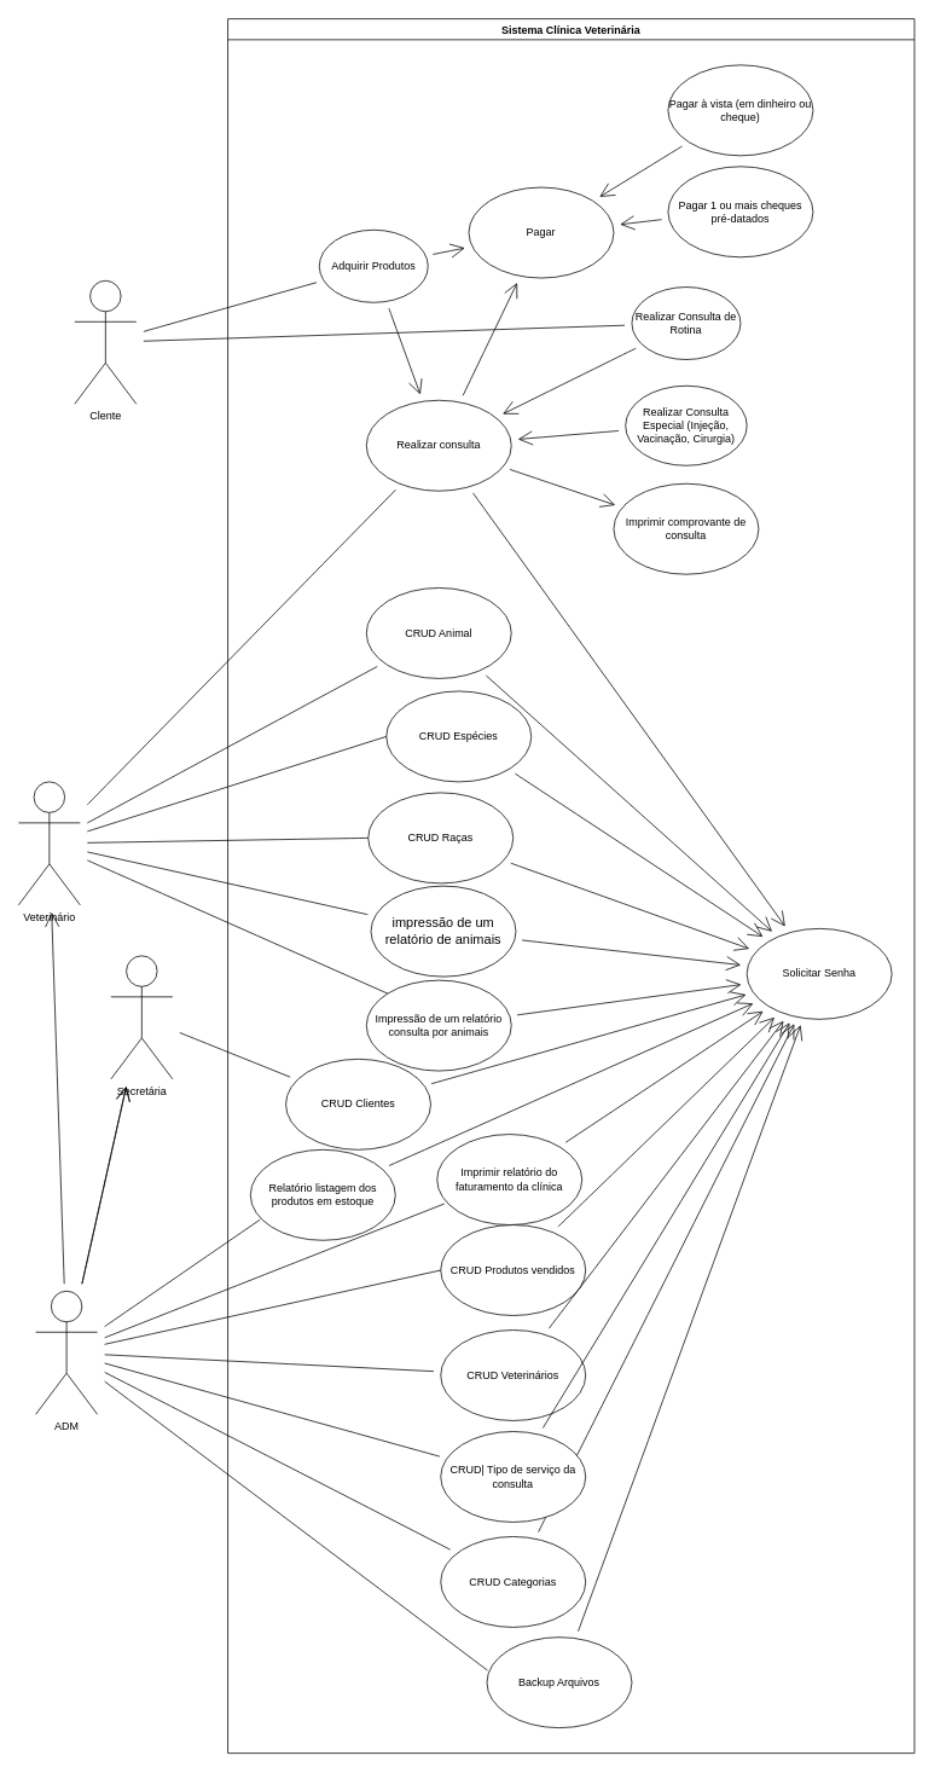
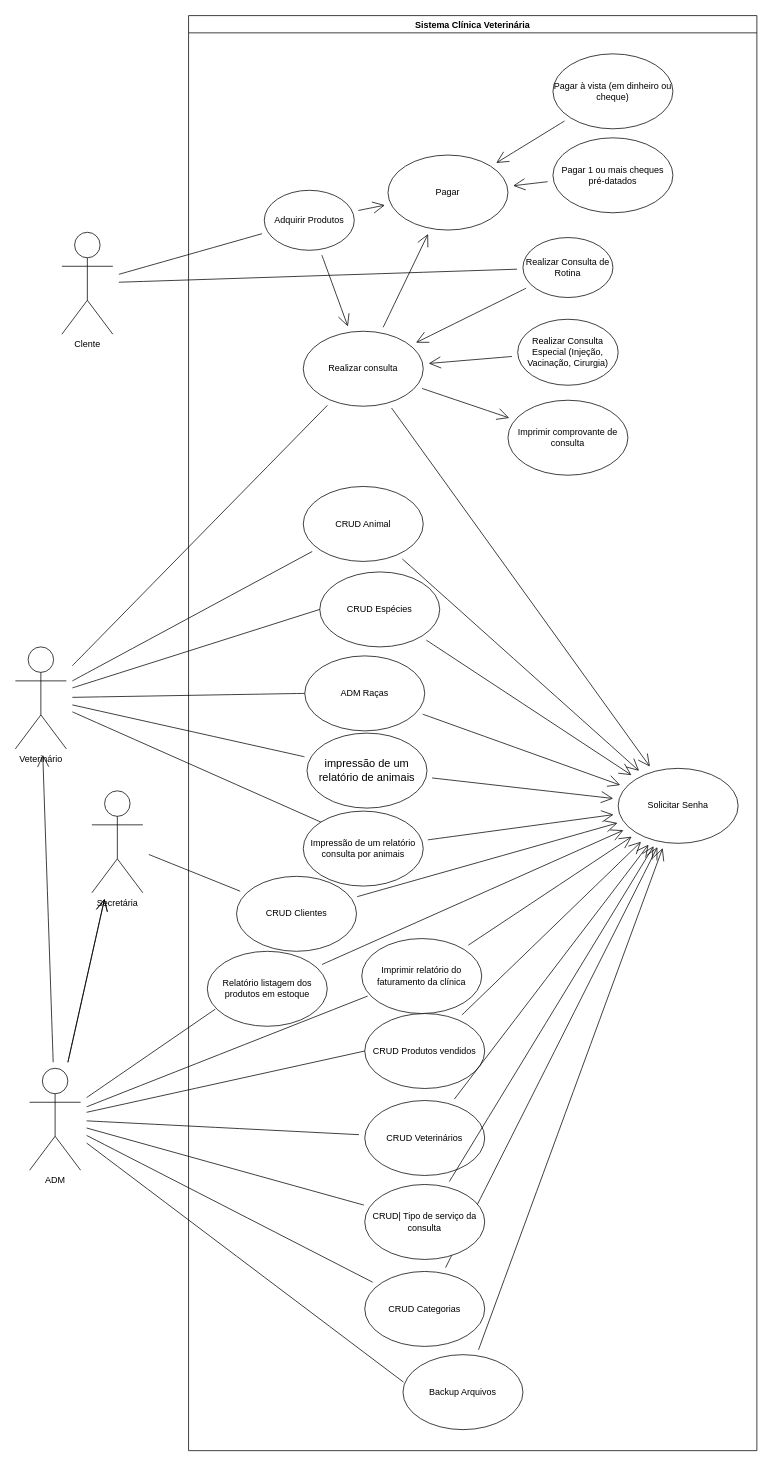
  <mxCell id="0" />
  <mxCell id="1" parent="0" />
  <mxCell id="2" value="Sistema Clínica Veterinária" style="swimlane;hachureGap=4;" vertex="1" parent="1"><mxGeometry x="251" y="20" width="758" height="1914" as="geometry" /></mxCell>
  <mxCell id="3" value="Backup Arquivos" style="ellipse;whiteSpace=wrap;html=1;hachureGap=4;" parent="2" vertex="1"><mxGeometry x="286" y="1786" width="160" height="100" as="geometry" /></mxCell>
  <mxCell id="4" value="CRUD Clientes" style="ellipse;whiteSpace=wrap;html=1;hachureGap=4;" parent="2" vertex="1"><mxGeometry x="64" y="1148" width="160" height="100" as="geometry" /></mxCell>
  <mxCell id="5" style="edgeStyle=none;curved=1;rounded=0;orthogonalLoop=1;jettySize=auto;html=1;endArrow=open;startSize=14;endSize=14;sourcePerimeterSpacing=8;targetPerimeterSpacing=8;" parent="1" source="8" target="48" edge="1"><mxGeometry relative="1" as="geometry" /></mxCell>
  <mxCell id="6" style="edgeStyle=none;curved=1;rounded=0;orthogonalLoop=1;jettySize=auto;html=1;endArrow=open;startSize=14;endSize=14;sourcePerimeterSpacing=8;targetPerimeterSpacing=8;" parent="1" source="8" target="55" edge="1"><mxGeometry relative="1" as="geometry" /></mxCell>
  <mxCell id="7" style="edgeStyle=none;curved=1;rounded=0;orthogonalLoop=1;jettySize=auto;html=1;endArrow=open;startSize=14;endSize=14;sourcePerimeterSpacing=8;targetPerimeterSpacing=8;" parent="1" source="8" target="64" edge="1"><mxGeometry relative="1" as="geometry" /></mxCell>
  <mxCell id="8" value="Realizar consulta" style="ellipse;whiteSpace=wrap;html=1;hachureGap=4;" parent="1" vertex="1"><mxGeometry x="404" y="441" width="160" height="100" as="geometry" /></mxCell>
  <mxCell id="9" value="Clente" style="shape=umlActor;verticalLabelPosition=bottom;verticalAlign=top;html=1;outlineConnect=0;hachureGap=4;aspect=fixed;" parent="1" vertex="1"><mxGeometry x="82" y="309" width="68" height="136" as="geometry" /></mxCell>
  <mxCell id="10" value="" style="endArrow=none;html=1;rounded=0;startSize=14;endSize=14;sourcePerimeterSpacing=8;targetPerimeterSpacing=8;curved=1;" parent="1" source="9" target="12" edge="1"><mxGeometry width="50" height="50" relative="1" as="geometry"><mxPoint x="162" y="610" as="sourcePoint" /><mxPoint x="212" y="560" as="targetPoint" /></mxGeometry></mxCell>
  <mxCell id="11" style="edgeStyle=none;curved=1;rounded=0;orthogonalLoop=1;jettySize=auto;html=1;endArrow=open;startSize=14;endSize=14;sourcePerimeterSpacing=8;targetPerimeterSpacing=8;" parent="1" source="12" target="8" edge="1"><mxGeometry relative="1" as="geometry" /></mxCell>
  <mxCell id="12" value="Realizar Consulta de Rotina" style="ellipse;whiteSpace=wrap;html=1;hachureGap=4;" parent="1" vertex="1"><mxGeometry x="697" y="316" width="120" height="80" as="geometry" /></mxCell>
  <mxCell id="13" style="edgeStyle=none;curved=1;rounded=0;orthogonalLoop=1;jettySize=auto;html=1;endArrow=open;startSize=14;endSize=14;sourcePerimeterSpacing=8;targetPerimeterSpacing=8;" edge="1" parent="1" source="14" target="8"><mxGeometry relative="1" as="geometry" /></mxCell>
  <mxCell id="14" value="Realizar Consulta Especial (Injeção, Vacinação, Cirurgia)" style="ellipse;whiteSpace=wrap;html=1;hachureGap=4;" parent="1" vertex="1"><mxGeometry x="690" y="425" width="134" height="88" as="geometry" /></mxCell>
  <mxCell id="15" value="Veterinário" style="shape=umlActor;verticalLabelPosition=bottom;verticalAlign=top;html=1;outlineConnect=0;hachureGap=4;aspect=fixed;" parent="1" vertex="1"><mxGeometry x="20" y="862" width="68" height="136" as="geometry" /></mxCell>
  <mxCell id="16" style="edgeStyle=none;curved=1;rounded=0;orthogonalLoop=1;jettySize=auto;html=1;endArrow=open;startSize=14;endSize=14;sourcePerimeterSpacing=8;targetPerimeterSpacing=8;" parent="1" source="18" target="48" edge="1"><mxGeometry relative="1" as="geometry" /></mxCell>
  <mxCell id="17" style="edgeStyle=none;curved=1;rounded=0;orthogonalLoop=1;jettySize=auto;html=1;endArrow=open;startSize=14;endSize=14;sourcePerimeterSpacing=8;targetPerimeterSpacing=8;" edge="1" parent="1" source="18" target="8"><mxGeometry relative="1" as="geometry" /></mxCell>
  <mxCell id="18" value="Adquirir Produtos" style="ellipse;whiteSpace=wrap;html=1;hachureGap=4;" parent="1" vertex="1"><mxGeometry x="352" y="253" width="120" height="80" as="geometry" /></mxCell>
  <mxCell id="19" value="" style="endArrow=none;html=1;rounded=0;startSize=14;endSize=14;sourcePerimeterSpacing=8;targetPerimeterSpacing=8;curved=1;" parent="1" source="9" target="18" edge="1"><mxGeometry width="50" height="50" relative="1" as="geometry"><mxPoint x="363" y="449" as="sourcePoint" /><mxPoint x="397" y="560" as="targetPoint" /></mxGeometry></mxCell>
  <mxCell id="20" style="edgeStyle=none;curved=1;rounded=0;orthogonalLoop=1;jettySize=auto;html=1;endArrow=open;startSize=14;endSize=14;sourcePerimeterSpacing=8;targetPerimeterSpacing=8;" parent="1" source="21" target="64" edge="1"><mxGeometry relative="1" as="geometry" /></mxCell>
  <mxCell id="21" value="CRUD Animal" style="ellipse;whiteSpace=wrap;html=1;hachureGap=4;" parent="1" vertex="1"><mxGeometry x="404" y="648" width="160" height="100" as="geometry" /></mxCell>
  <mxCell id="22" value="" style="endArrow=none;html=1;rounded=0;startSize=14;endSize=14;sourcePerimeterSpacing=8;targetPerimeterSpacing=8;curved=1;" parent="1" source="15" target="21" edge="1"><mxGeometry width="50" height="50" relative="1" as="geometry"><mxPoint x="359" y="682" as="sourcePoint" /><mxPoint x="403" y="364" as="targetPoint" /></mxGeometry></mxCell>
  <mxCell id="23" value="Secretária&lt;br&gt;" style="shape=umlActor;verticalLabelPosition=bottom;verticalAlign=top;html=1;outlineConnect=0;hachureGap=4;aspect=fixed;" parent="1" vertex="1"><mxGeometry x="122" y="1054" width="68" height="136" as="geometry" /></mxCell>
  <mxCell id="24" style="edgeStyle=none;curved=1;rounded=0;orthogonalLoop=1;jettySize=auto;html=1;endArrow=open;startSize=14;endSize=14;sourcePerimeterSpacing=8;targetPerimeterSpacing=8;" parent="1" source="4" target="64" edge="1"><mxGeometry relative="1" as="geometry" /></mxCell>
  <mxCell id="25" value="" style="endArrow=none;html=1;rounded=0;startSize=14;endSize=14;sourcePerimeterSpacing=8;targetPerimeterSpacing=8;curved=1;" parent="1" source="23" target="4" edge="1"><mxGeometry width="50" height="50" relative="1" as="geometry"><mxPoint x="273" y="944" as="sourcePoint" /><mxPoint x="323" y="894" as="targetPoint" /></mxGeometry></mxCell>
  <mxCell id="26" style="edgeStyle=none;curved=1;rounded=0;orthogonalLoop=1;jettySize=auto;html=1;endArrow=open;startSize=14;endSize=14;sourcePerimeterSpacing=8;targetPerimeterSpacing=8;" parent="1" source="27" target="64" edge="1"><mxGeometry relative="1" as="geometry" /></mxCell>
  <mxCell id="27" value="CRUD Espécies" style="ellipse;whiteSpace=wrap;html=1;hachureGap=4;" parent="1" vertex="1"><mxGeometry x="426" y="762" width="160" height="100" as="geometry" /></mxCell>
  <mxCell id="28" value="" style="endArrow=none;html=1;rounded=0;startSize=14;endSize=14;sourcePerimeterSpacing=8;targetPerimeterSpacing=8;curved=1;entryX=0;entryY=0.5;entryDx=0;entryDy=0;" parent="1" source="15" target="27" edge="1"><mxGeometry width="50" height="50" relative="1" as="geometry"><mxPoint x="260" y="842" as="sourcePoint" /><mxPoint x="310" y="792" as="targetPoint" /></mxGeometry></mxCell>
  <mxCell id="29" style="edgeStyle=none;curved=1;rounded=0;orthogonalLoop=1;jettySize=auto;html=1;endArrow=open;startSize=14;endSize=14;sourcePerimeterSpacing=8;targetPerimeterSpacing=8;" parent="1" source="30" target="64" edge="1"><mxGeometry relative="1" as="geometry" /></mxCell>
- <mxCell id="30" value="CRUD Raças" style="ellipse;whiteSpace=wrap;html=1;hachureGap=4;" parent="1" vertex="1"><mxGeometry x="406" y="874" width="160" height="100" as="geometry" /></mxCell>
+ <mxCell id="30" value="ADM Raças" style="ellipse;whiteSpace=wrap;html=1;hachureGap=4;" parent="1" vertex="1"><mxGeometry x="406" y="874" width="160" height="100" as="geometry" /></mxCell>
  <mxCell id="31" value="" style="endArrow=none;html=1;rounded=0;startSize=14;endSize=14;sourcePerimeterSpacing=8;targetPerimeterSpacing=8;curved=1;exitX=0;exitY=0.5;exitDx=0;exitDy=0;" parent="1" source="30" target="15" edge="1"><mxGeometry width="50" height="50" relative="1" as="geometry"><mxPoint x="260" y="842" as="sourcePoint" /><mxPoint x="310" y="792" as="targetPoint" /></mxGeometry></mxCell>
  <mxCell id="32" style="edgeStyle=none;curved=1;rounded=0;orthogonalLoop=1;jettySize=auto;html=1;endArrow=open;startSize=14;endSize=14;sourcePerimeterSpacing=8;targetPerimeterSpacing=8;" edge="1" parent="1" source="35" target="23"><mxGeometry relative="1" as="geometry" /></mxCell>
  <mxCell id="33" value="" style="edgeStyle=none;curved=1;rounded=0;orthogonalLoop=1;jettySize=auto;html=1;endArrow=open;startSize=14;endSize=14;sourcePerimeterSpacing=8;targetPerimeterSpacing=8;" edge="1" parent="1" source="35" target="23"><mxGeometry relative="1" as="geometry" /></mxCell>
  <mxCell id="34" style="edgeStyle=none;curved=1;rounded=0;orthogonalLoop=1;jettySize=auto;html=1;endArrow=open;startSize=14;endSize=14;sourcePerimeterSpacing=8;targetPerimeterSpacing=8;" edge="1" parent="1" source="35" target="15"><mxGeometry relative="1" as="geometry" /></mxCell>
  <mxCell id="35" value="ADM" style="shape=umlActor;verticalLabelPosition=bottom;verticalAlign=top;html=1;outlineConnect=0;hachureGap=4;aspect=fixed;" parent="1" vertex="1"><mxGeometry x="39" y="1424" width="68" height="136" as="geometry" /></mxCell>
  <mxCell id="36" style="edgeStyle=none;curved=1;rounded=0;orthogonalLoop=1;jettySize=auto;html=1;endArrow=open;startSize=14;endSize=14;sourcePerimeterSpacing=8;targetPerimeterSpacing=8;" parent="1" source="37" target="64" edge="1"><mxGeometry relative="1" as="geometry" /></mxCell>
  <mxCell id="37" value="CRUD Produtos vendidos" style="ellipse;whiteSpace=wrap;html=1;hachureGap=4;" parent="1" vertex="1"><mxGeometry x="486" y="1351" width="160" height="100" as="geometry" /></mxCell>
  <mxCell id="38" value="" style="endArrow=none;html=1;rounded=0;startSize=14;endSize=14;sourcePerimeterSpacing=8;targetPerimeterSpacing=8;curved=1;entryX=0;entryY=0.5;entryDx=0;entryDy=0;" parent="1" source="35" target="37" edge="1"><mxGeometry width="50" height="50" relative="1" as="geometry"><mxPoint x="217" y="1362" as="sourcePoint" /><mxPoint x="267" y="1312" as="targetPoint" /></mxGeometry></mxCell>
  <mxCell id="39" style="edgeStyle=none;curved=1;rounded=0;orthogonalLoop=1;jettySize=auto;html=1;endArrow=open;startSize=14;endSize=14;sourcePerimeterSpacing=8;targetPerimeterSpacing=8;" parent="1" source="40" target="64" edge="1"><mxGeometry relative="1" as="geometry" /></mxCell>
  <mxCell id="40" value="CRUD Categorias" style="ellipse;whiteSpace=wrap;html=1;hachureGap=4;" parent="1" vertex="1"><mxGeometry x="486" y="1695" width="160" height="100" as="geometry" /></mxCell>
  <mxCell id="41" style="edgeStyle=none;curved=1;rounded=0;orthogonalLoop=1;jettySize=auto;html=1;endArrow=open;startSize=14;endSize=14;sourcePerimeterSpacing=8;targetPerimeterSpacing=8;" parent="1" source="42" target="64" edge="1"><mxGeometry relative="1" as="geometry" /></mxCell>
  <mxCell id="42" value="CRUD Veterinários" style="ellipse;whiteSpace=wrap;html=1;hachureGap=4;" parent="1" vertex="1"><mxGeometry x="486" y="1467" width="160" height="100" as="geometry" /></mxCell>
  <mxCell id="43" value="" style="endArrow=none;html=1;rounded=0;startSize=14;endSize=14;sourcePerimeterSpacing=8;targetPerimeterSpacing=8;curved=1;" parent="1" source="35" target="42" edge="1"><mxGeometry width="50" height="50" relative="1" as="geometry"><mxPoint x="230" y="1362" as="sourcePoint" /><mxPoint x="280" y="1312" as="targetPoint" /></mxGeometry></mxCell>
  <mxCell id="44" style="edgeStyle=none;curved=1;rounded=0;orthogonalLoop=1;jettySize=auto;html=1;endArrow=open;startSize=14;endSize=14;sourcePerimeterSpacing=8;targetPerimeterSpacing=8;" parent="1" source="45" target="64" edge="1"><mxGeometry relative="1" as="geometry" /></mxCell>
  <mxCell id="45" value="CRUD| Tipo de serviço da consulta" style="ellipse;whiteSpace=wrap;html=1;hachureGap=4;" parent="1" vertex="1"><mxGeometry x="486" y="1579" width="160" height="100" as="geometry" /></mxCell>
  <mxCell id="46" value="" style="endArrow=none;html=1;rounded=0;startSize=14;endSize=14;sourcePerimeterSpacing=8;targetPerimeterSpacing=8;curved=1;" parent="1" source="45" target="35" edge="1"><mxGeometry width="50" height="50" relative="1" as="geometry"><mxPoint x="230" y="1355" as="sourcePoint" /><mxPoint x="280" y="1305" as="targetPoint" /></mxGeometry></mxCell>
  <mxCell id="47" value="" style="endArrow=none;html=1;rounded=0;startSize=14;endSize=14;sourcePerimeterSpacing=8;targetPerimeterSpacing=8;curved=1;" parent="1" source="15" target="8" edge="1"><mxGeometry width="50" height="50" relative="1" as="geometry"><mxPoint x="347" y="498" as="sourcePoint" /><mxPoint x="444" y="565" as="targetPoint" /></mxGeometry></mxCell>
  <mxCell id="48" value="Pagar" style="ellipse;whiteSpace=wrap;html=1;hachureGap=4;" parent="1" vertex="1"><mxGeometry x="517" y="206" width="160" height="100" as="geometry" /></mxCell>
  <mxCell id="49" style="edgeStyle=none;curved=1;rounded=0;orthogonalLoop=1;jettySize=auto;html=1;endArrow=open;startSize=14;endSize=14;sourcePerimeterSpacing=8;targetPerimeterSpacing=8;" parent="1" source="50" target="48" edge="1"><mxGeometry relative="1" as="geometry" /></mxCell>
  <mxCell id="50" value="Pagar à vista (em dinheiro ou cheque)" style="ellipse;whiteSpace=wrap;html=1;hachureGap=4;" parent="1" vertex="1"><mxGeometry x="737" y="71" width="160" height="100" as="geometry" /></mxCell>
  <mxCell id="51" style="edgeStyle=none;curved=1;rounded=0;orthogonalLoop=1;jettySize=auto;html=1;endArrow=open;startSize=14;endSize=14;sourcePerimeterSpacing=8;targetPerimeterSpacing=8;" parent="1" source="52" target="48" edge="1"><mxGeometry relative="1" as="geometry" /></mxCell>
  <mxCell id="52" value="Pagar 1 ou mais cheques pré-datados" style="ellipse;whiteSpace=wrap;html=1;hachureGap=4;" parent="1" vertex="1"><mxGeometry x="737" y="183" width="160" height="100" as="geometry" /></mxCell>
  <mxCell id="53" style="edgeStyle=none;curved=1;rounded=0;orthogonalLoop=1;jettySize=auto;html=1;endArrow=open;startSize=14;endSize=14;sourcePerimeterSpacing=8;targetPerimeterSpacing=8;" parent="1" source="54" target="64" edge="1"><mxGeometry relative="1" as="geometry" /></mxCell>
  <mxCell id="54" value="Relatório listagem dos produtos em estoque" style="ellipse;whiteSpace=wrap;html=1;hachureGap=4;" parent="1" vertex="1"><mxGeometry x="276" y="1268" width="160" height="100" as="geometry" /></mxCell>
  <mxCell id="55" value="Imprimir comprovante de consulta" style="ellipse;whiteSpace=wrap;html=1;hachureGap=4;" parent="1" vertex="1"><mxGeometry x="677" y="533" width="160" height="100" as="geometry" /></mxCell>
  <mxCell id="56" style="edgeStyle=none;curved=1;rounded=0;orthogonalLoop=1;jettySize=auto;html=1;endArrow=open;startSize=14;endSize=14;sourcePerimeterSpacing=8;targetPerimeterSpacing=8;" parent="1" source="57" target="64" edge="1"><mxGeometry relative="1" as="geometry" /></mxCell>
  <mxCell id="57" value="&lt;span id=&quot;docs-internal-guid-b64a0787-7fff-d1cb-8c7e-5cc1a3d06580&quot;&gt;&lt;span style=&quot;font-size: 11pt; font-family: Arial; background-color: transparent; font-variant-numeric: normal; font-variant-east-asian: normal; vertical-align: baseline;&quot;&gt;impressão de um relatório de animais&lt;/span&gt;&lt;/span&gt;" style="ellipse;whiteSpace=wrap;html=1;hachureGap=4;" parent="1" vertex="1"><mxGeometry x="409" y="977" width="160" height="100" as="geometry" /></mxCell>
  <mxCell id="58" value="" style="endArrow=none;html=1;rounded=0;startSize=14;endSize=14;sourcePerimeterSpacing=8;targetPerimeterSpacing=8;curved=1;" parent="1" source="57" target="15" edge="1"><mxGeometry width="50" height="50" relative="1" as="geometry"><mxPoint x="336" y="866" as="sourcePoint" /><mxPoint x="386" y="816" as="targetPoint" /></mxGeometry></mxCell>
  <mxCell id="59" style="edgeStyle=none;curved=1;rounded=0;orthogonalLoop=1;jettySize=auto;html=1;endArrow=open;startSize=14;endSize=14;sourcePerimeterSpacing=8;targetPerimeterSpacing=8;" parent="1" source="60" target="64" edge="1"><mxGeometry relative="1" as="geometry" /></mxCell>
  <mxCell id="60" value="Impressão de um relatório consulta por animais" style="ellipse;whiteSpace=wrap;html=1;hachureGap=4;" parent="1" vertex="1"><mxGeometry x="404" y="1081" width="160" height="100" as="geometry" /></mxCell>
  <mxCell id="61" value="" style="endArrow=none;html=1;rounded=0;startSize=14;endSize=14;sourcePerimeterSpacing=8;targetPerimeterSpacing=8;curved=1;entryX=0;entryY=0;entryDx=0;entryDy=0;" parent="1" source="15" target="60" edge="1"><mxGeometry width="50" height="50" relative="1" as="geometry"><mxPoint x="613" y="871" as="sourcePoint" /><mxPoint x="663" y="821" as="targetPoint" /></mxGeometry></mxCell>
  <mxCell id="62" style="edgeStyle=none;curved=1;rounded=0;orthogonalLoop=1;jettySize=auto;html=1;endArrow=open;startSize=14;endSize=14;sourcePerimeterSpacing=8;targetPerimeterSpacing=8;" parent="1" source="63" target="64" edge="1"><mxGeometry relative="1" as="geometry" /></mxCell>
  <mxCell id="63" value="Imprimir relatório do faturamento da clínica" style="ellipse;whiteSpace=wrap;html=1;hachureGap=4;" parent="1" vertex="1"><mxGeometry x="482" y="1251" width="160" height="100" as="geometry" /></mxCell>
  <mxCell id="64" value="Solicitar Senha" style="ellipse;whiteSpace=wrap;html=1;hachureGap=4;" parent="1" vertex="1"><mxGeometry x="824" y="1024" width="160" height="100" as="geometry" /></mxCell>
  <mxCell id="65" style="edgeStyle=none;curved=1;rounded=0;orthogonalLoop=1;jettySize=auto;html=1;endArrow=open;startSize=14;endSize=14;sourcePerimeterSpacing=8;targetPerimeterSpacing=8;" edge="1" parent="1" source="3" target="64"><mxGeometry relative="1" as="geometry" /></mxCell>
  <mxCell id="66" value="" style="endArrow=none;html=1;rounded=0;startSize=14;endSize=14;sourcePerimeterSpacing=8;curved=1;entryX=0.004;entryY=0.366;entryDx=0;entryDy=0;entryPerimeter=0;" edge="1" parent="1" source="35" target="3"><mxGeometry width="50" height="50" relative="1" as="geometry"><mxPoint x="115" y="1475.216" as="sourcePoint" /><mxPoint x="724.64" y="1231.6" as="targetPoint" /></mxGeometry></mxCell>
  <mxCell id="67" value="" style="endArrow=none;html=1;rounded=0;startSize=14;endSize=14;sourcePerimeterSpacing=8;targetPerimeterSpacing=8;curved=1;entryX=0.066;entryY=0.772;entryDx=0;entryDy=0;entryPerimeter=0;" edge="1" parent="1" source="35" target="54"><mxGeometry width="50" height="50" relative="1" as="geometry"><mxPoint x="222" y="1392" as="sourcePoint" /><mxPoint x="544" y="1280" as="targetPoint" /></mxGeometry></mxCell>
  <mxCell id="68" value="" style="endArrow=none;html=1;rounded=0;startSize=14;endSize=14;sourcePerimeterSpacing=8;targetPerimeterSpacing=8;curved=1;entryX=0.049;entryY=0.767;entryDx=0;entryDy=0;entryPerimeter=0;" edge="1" parent="1" source="35" target="63"><mxGeometry width="50" height="50" relative="1" as="geometry"><mxPoint x="240" y="1330" as="sourcePoint" /><mxPoint x="290" y="1280" as="targetPoint" /></mxGeometry></mxCell>
  <mxCell id="69" value="" style="endArrow=none;html=1;rounded=0;startSize=14;endSize=14;sourcePerimeterSpacing=8;targetPerimeterSpacing=8;curved=1;" edge="1" parent="1" source="35" target="40"><mxGeometry width="50" height="50" relative="1" as="geometry"><mxPoint x="240" y="1580" as="sourcePoint" /><mxPoint x="465" y="1713" as="targetPoint" /></mxGeometry></mxCell>
